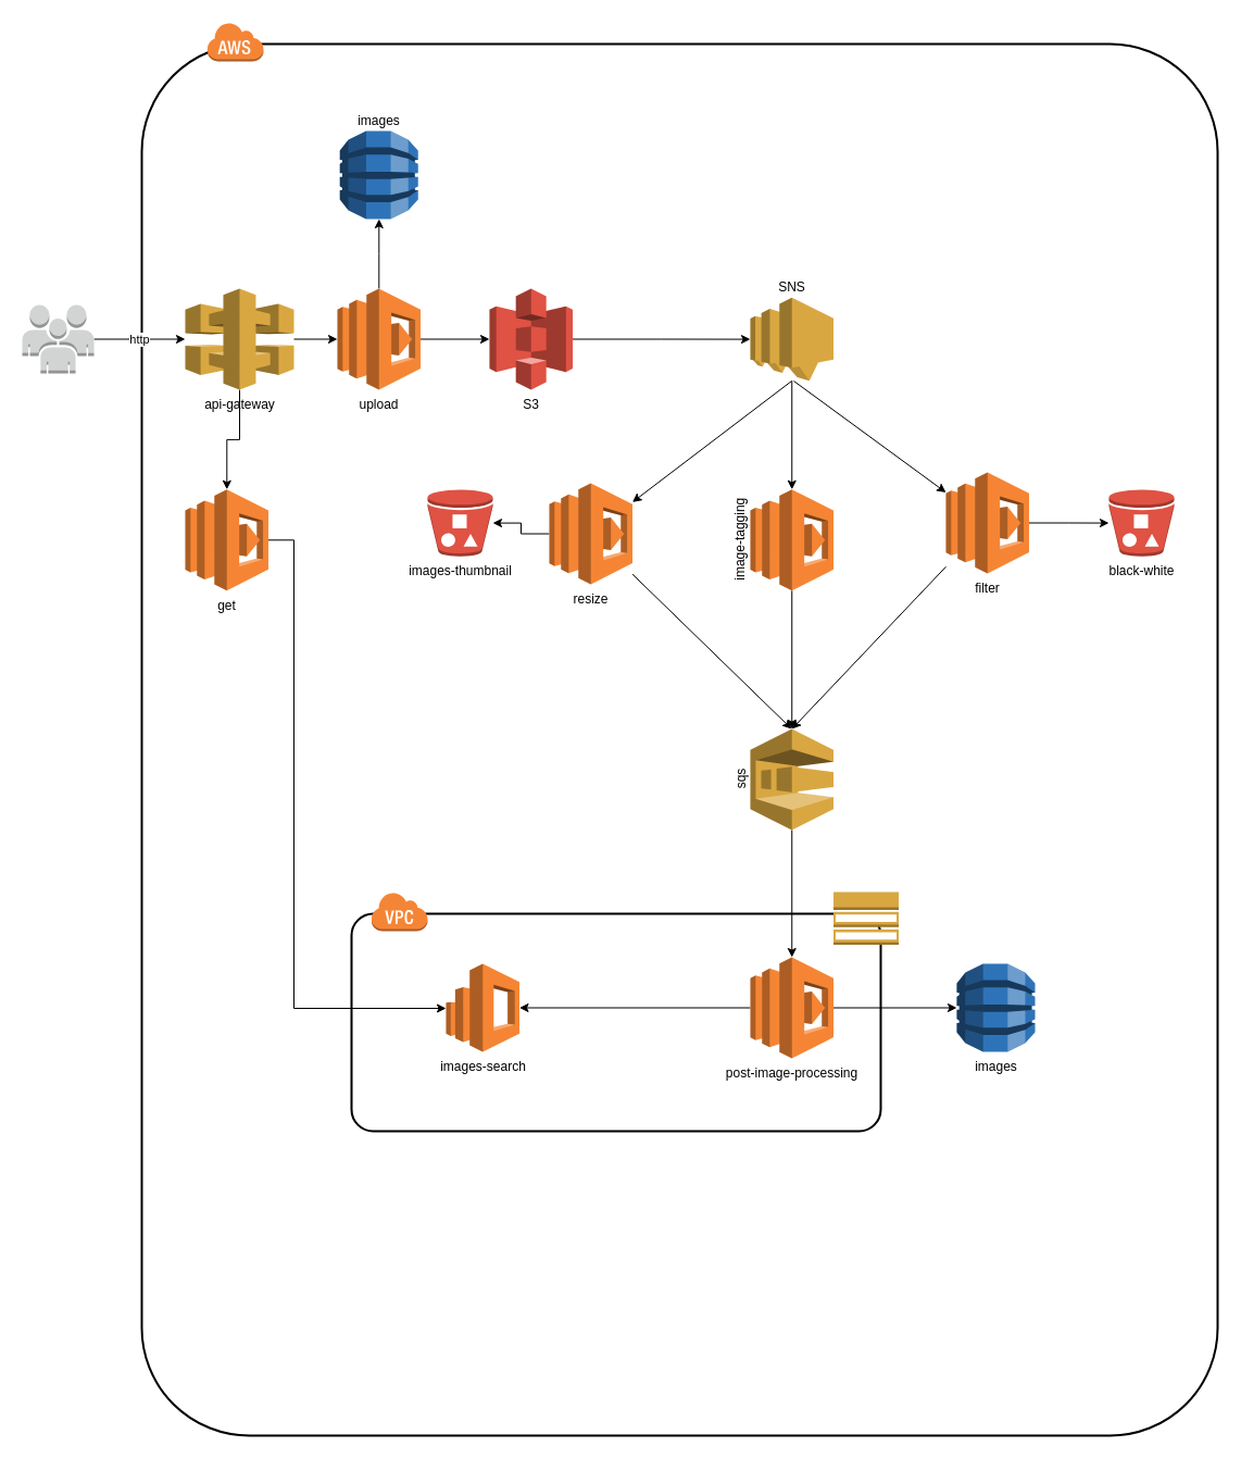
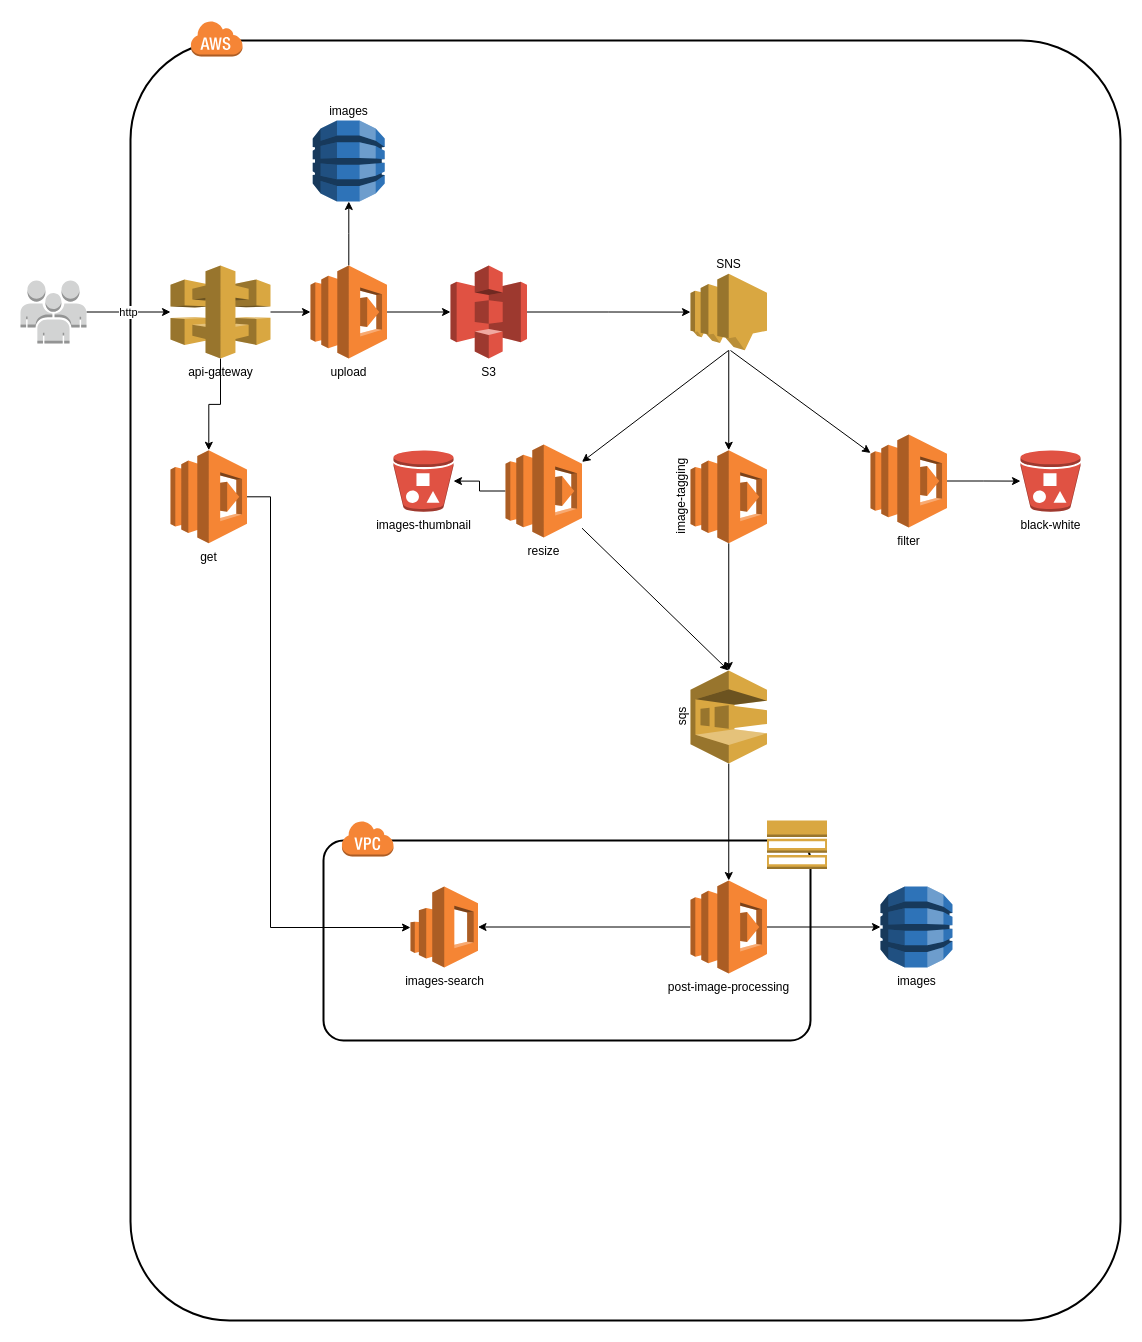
  <mxCell id="0" />
  <mxCell id="1" parent="0" />
  <mxCell id="2" value="" style="rounded=1;arcSize=10;dashed=0;fillColor=none;gradientColor=none;strokeWidth=2;" parent="1" vertex="1"><mxGeometry x="130" y="40" width="990" height="1280" as="geometry" /></mxCell>
  <mxCell id="3" value="http" style="edgeStyle=orthogonalEdgeStyle;rounded=0;orthogonalLoop=1;jettySize=auto;html=1;" parent="1" source="4" target="7" edge="1"><mxGeometry relative="1" as="geometry" /></mxCell>
  <mxCell id="4" value="" style="outlineConnect=0;dashed=0;verticalLabelPosition=bottom;verticalAlign=top;align=center;html=1;shape=mxgraph.aws3.users;fillColor=#D2D3D3;gradientColor=none;" parent="1" vertex="1"><mxGeometry x="20" y="280" width="66" height="63" as="geometry" /></mxCell>
  <mxCell id="5" value="" style="edgeStyle=orthogonalEdgeStyle;rounded=0;orthogonalLoop=1;jettySize=auto;html=1;" parent="1" source="7" target="12" edge="1"><mxGeometry relative="1" as="geometry" /></mxCell>
  <mxCell id="6" style="edgeStyle=orthogonalEdgeStyle;rounded=0;orthogonalLoop=1;jettySize=auto;html=1;" edge="1" parent="1" source="7" target="39"><mxGeometry relative="1" as="geometry" /></mxCell>
  <mxCell id="7" value="api-gateway" style="outlineConnect=0;dashed=0;verticalLabelPosition=bottom;verticalAlign=top;align=center;html=1;shape=mxgraph.aws3.api_gateway;fillColor=#D9A741;gradientColor=none;" parent="1" vertex="1"><mxGeometry x="170" y="265" width="100" height="93" as="geometry" /></mxCell>
  <mxCell id="8" value="images&lt;br&gt;" style="outlineConnect=0;dashed=0;verticalLabelPosition=top;verticalAlign=bottom;align=center;html=1;shape=mxgraph.aws3.dynamo_db;fillColor=#2E73B8;gradientColor=none;labelPosition=center;" parent="1" vertex="1"><mxGeometry x="312.25" y="120" width="72" height="81" as="geometry" /></mxCell>
  <mxCell id="9" value="" style="dashed=0;html=1;shape=mxgraph.aws3.cloud;fillColor=#F58536;gradientColor=none;dashed=0;" parent="1" vertex="1"><mxGeometry x="190" y="20" width="52" height="36" as="geometry" /></mxCell>
  <mxCell id="10" value="" style="edgeStyle=orthogonalEdgeStyle;rounded=0;orthogonalLoop=1;jettySize=auto;html=1;" parent="1" source="12" target="8" edge="1"><mxGeometry relative="1" as="geometry" /></mxCell>
  <mxCell id="11" value="" style="edgeStyle=orthogonalEdgeStyle;rounded=0;orthogonalLoop=1;jettySize=auto;html=1;" parent="1" source="12" target="14" edge="1"><mxGeometry relative="1" as="geometry" /></mxCell>
  <mxCell id="12" value="upload" style="outlineConnect=0;dashed=0;verticalLabelPosition=bottom;verticalAlign=top;align=center;html=1;shape=mxgraph.aws3.lambda;fillColor=#F58534;gradientColor=none;" parent="1" vertex="1"><mxGeometry x="310" y="265" width="76.5" height="93" as="geometry" /></mxCell>
  <mxCell id="13" value="" style="edgeStyle=orthogonalEdgeStyle;rounded=0;orthogonalLoop=1;jettySize=auto;html=1;" parent="1" source="14" target="15" edge="1"><mxGeometry relative="1" as="geometry" /></mxCell>
  <mxCell id="14" value="S3&lt;br&gt;" style="outlineConnect=0;dashed=0;verticalLabelPosition=bottom;verticalAlign=top;align=center;html=1;shape=mxgraph.aws3.s3;fillColor=#E05243;gradientColor=none;" parent="1" vertex="1"><mxGeometry x="450" y="265" width="76.5" height="93" as="geometry" /></mxCell>
  <mxCell id="15" value="SNS" style="outlineConnect=0;dashed=0;verticalLabelPosition=top;verticalAlign=bottom;align=center;html=1;shape=mxgraph.aws3.sns;fillColor=#D9A741;gradientColor=none;labelPosition=center;" parent="1" vertex="1"><mxGeometry x="690" y="273.25" width="76.5" height="76.5" as="geometry" /></mxCell>
  <mxCell id="16" value="images-thumbnail" style="outlineConnect=0;dashed=0;verticalLabelPosition=bottom;verticalAlign=top;align=center;html=1;shape=mxgraph.aws3.bucket_with_objects;fillColor=#E05243;gradientColor=none;" parent="1" vertex="1"><mxGeometry x="393" y="449.75" width="60" height="61.5" as="geometry" /></mxCell>
  <mxCell id="17" value="" style="edgeStyle=orthogonalEdgeStyle;rounded=0;orthogonalLoop=1;jettySize=auto;html=1;" parent="1" source="18" target="16" edge="1"><mxGeometry relative="1" as="geometry" /></mxCell>
  <mxCell id="18" value="resize" style="outlineConnect=0;dashed=0;verticalLabelPosition=bottom;verticalAlign=top;align=center;html=1;shape=mxgraph.aws3.lambda;fillColor=#F58534;gradientColor=none;" parent="1" vertex="1"><mxGeometry x="505" y="444" width="76.5" height="93" as="geometry" /></mxCell>
  <mxCell id="19" style="edgeStyle=orthogonalEdgeStyle;rounded=0;orthogonalLoop=1;jettySize=auto;html=1;" parent="1" source="20" target="28" edge="1"><mxGeometry relative="1" as="geometry" /></mxCell>
  <mxCell id="20" value="image-tagging" style="outlineConnect=0;dashed=0;verticalLabelPosition=middle;verticalAlign=bottom;align=center;html=1;shape=mxgraph.aws3.lambda;fillColor=#F58534;gradientColor=none;labelPosition=left;horizontal=0;" parent="1" vertex="1"><mxGeometry x="690" y="449.75" width="76.5" height="93" as="geometry" /></mxCell>
  <mxCell id="21" value="" style="edgeStyle=orthogonalEdgeStyle;rounded=0;orthogonalLoop=1;jettySize=auto;html=1;" parent="1" source="22" target="23" edge="1"><mxGeometry relative="1" as="geometry" /></mxCell>
  <mxCell id="22" value="filter" style="outlineConnect=0;dashed=0;verticalLabelPosition=bottom;verticalAlign=top;align=center;html=1;shape=mxgraph.aws3.lambda;fillColor=#F58534;gradientColor=none;" parent="1" vertex="1"><mxGeometry x="870" y="434" width="76.5" height="93" as="geometry" /></mxCell>
  <mxCell id="23" value="black-white" style="outlineConnect=0;dashed=0;verticalLabelPosition=bottom;verticalAlign=top;align=center;html=1;shape=mxgraph.aws3.bucket_with_objects;fillColor=#E05243;gradientColor=none;" parent="1" vertex="1"><mxGeometry x="1020" y="449.75" width="60" height="61.5" as="geometry" /></mxCell>
  <mxCell id="24" value="" style="endArrow=classic;html=1;" parent="1" source="15" target="20" edge="1"><mxGeometry width="50" height="50" relative="1" as="geometry"><mxPoint x="100" y="510" as="sourcePoint" /><mxPoint x="150" y="460" as="targetPoint" /></mxGeometry></mxCell>
  <mxCell id="25" value="" style="endArrow=classic;html=1;" parent="1" target="18" edge="1"><mxGeometry width="50" height="50" relative="1" as="geometry"><mxPoint x="728" y="350" as="sourcePoint" /><mxPoint x="660" y="370" as="targetPoint" /></mxGeometry></mxCell>
  <mxCell id="26" value="" style="endArrow=classic;html=1;" parent="1" target="22" edge="1"><mxGeometry width="50" height="50" relative="1" as="geometry"><mxPoint x="730" y="350" as="sourcePoint" /><mxPoint x="870" y="360" as="targetPoint" /></mxGeometry></mxCell>
  <mxCell id="27" value="" style="edgeStyle=orthogonalEdgeStyle;rounded=0;orthogonalLoop=1;jettySize=auto;html=1;" edge="1" parent="1" source="28" target="36"><mxGeometry relative="1" as="geometry" /></mxCell>
  <mxCell id="28" value="sqs" style="outlineConnect=0;dashed=0;verticalLabelPosition=middle;verticalAlign=bottom;align=center;html=1;shape=mxgraph.aws3.sqs;fillColor=#D9A741;gradientColor=none;labelPosition=left;horizontal=0;" parent="1" vertex="1"><mxGeometry x="690" y="670" width="76.5" height="93" as="geometry" /></mxCell>
  <mxCell id="29" value="" style="endArrow=classic;html=1;" parent="1" source="18" edge="1"><mxGeometry width="50" height="50" relative="1" as="geometry"><mxPoint x="620" y="650" as="sourcePoint" /><mxPoint x="728" y="670" as="targetPoint" /></mxGeometry></mxCell>
- <mxCell id="30" value="" style="endArrow=classic;html=1;entryX=0.5;entryY=0;entryDx=0;entryDy=0;entryPerimeter=0;" parent="1" source="22" target="28" edge="1"><mxGeometry width="50" height="50" relative="1" as="geometry"><mxPoint x="780" y="800" as="sourcePoint" /><mxPoint x="730" y="660" as="targetPoint" /></mxGeometry></mxCell>
  <mxCell id="31" value="" style="rounded=1;arcSize=10;dashed=0;fillColor=none;gradientColor=none;strokeWidth=2;" vertex="1" parent="1"><mxGeometry x="323" y="840" width="487" height="200" as="geometry" /></mxCell>
  <mxCell id="32" value="" style="dashed=0;html=1;shape=mxgraph.aws3.virtual_private_cloud;fillColor=#F58536;gradientColor=none;dashed=0;" vertex="1" parent="1"><mxGeometry x="341" y="820" width="52" height="36" as="geometry" /></mxCell>
  <mxCell id="33" value="images" style="outlineConnect=0;dashed=0;verticalLabelPosition=bottom;verticalAlign=top;align=center;html=1;shape=mxgraph.aws3.dynamo_db;fillColor=#2E73B8;gradientColor=none;" vertex="1" parent="1"><mxGeometry x="880" y="886" width="72" height="81" as="geometry" /></mxCell>
  <mxCell id="34" value="" style="edgeStyle=orthogonalEdgeStyle;rounded=0;orthogonalLoop=1;jettySize=auto;html=1;" edge="1" parent="1" source="36" target="33"><mxGeometry relative="1" as="geometry" /></mxCell>
  <mxCell id="35" style="edgeStyle=orthogonalEdgeStyle;rounded=0;orthogonalLoop=1;jettySize=auto;html=1;" edge="1" parent="1" source="36" target="37"><mxGeometry relative="1" as="geometry" /></mxCell>
  <mxCell id="36" value="post-image-processing" style="outlineConnect=0;dashed=0;verticalLabelPosition=bottom;verticalAlign=top;align=center;html=1;shape=mxgraph.aws3.lambda;fillColor=#F58534;gradientColor=none;" vertex="1" parent="1"><mxGeometry x="690" y="880" width="76.5" height="93" as="geometry" /></mxCell>
  <mxCell id="37" value="images-search" style="outlineConnect=0;dashed=0;verticalLabelPosition=bottom;verticalAlign=top;align=center;html=1;shape=mxgraph.aws3.elasticsearch_service;fillColor=#F58534;gradientColor=none;" vertex="1" parent="1"><mxGeometry x="410" y="886" width="67.5" height="81" as="geometry" /></mxCell>
  <mxCell id="38" style="edgeStyle=orthogonalEdgeStyle;rounded=0;orthogonalLoop=1;jettySize=auto;html=1;" edge="1" parent="1" source="39" target="37"><mxGeometry relative="1" as="geometry"><Array as="points"><mxPoint x="270" y="496" /><mxPoint x="270" y="927" /></Array></mxGeometry></mxCell>
  <mxCell id="39" value="get" style="outlineConnect=0;dashed=0;verticalLabelPosition=bottom;verticalAlign=top;align=center;html=1;shape=mxgraph.aws3.lambda;fillColor=#F58534;gradientColor=none;" vertex="1" parent="1"><mxGeometry x="170" y="449.75" width="76.5" height="93" as="geometry" /></mxCell>
  <mxCell id="40" value="" style="outlineConnect=0;dashed=0;verticalLabelPosition=bottom;verticalAlign=top;align=center;html=1;shape=mxgraph.aws3.topic_2;fillColor=#D9A741;gradientColor=none;" vertex="1" parent="1"><mxGeometry x="766.5" y="820" width="60" height="48.5" as="geometry" /></mxCell>
